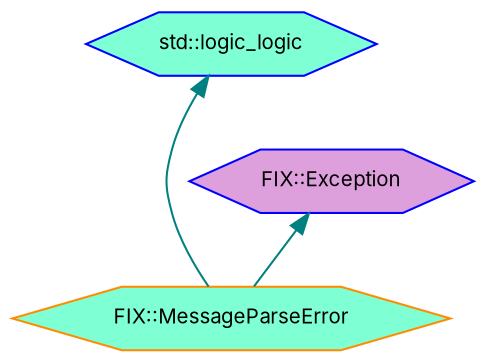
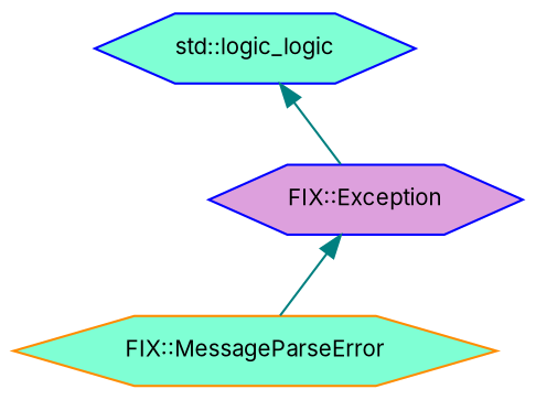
  digraph {
    fontname=Inter
    node [color=blue fillcolor=aquamarine fontname=Inter fontsize=10 shape=hexagon style=filled]
    edge [color=teal dir=back fontname=Inter fontsize=10 labelfontname=Helvetica labelfontsize=10 style=solid]
    n1 [color=darkorange fontcolor=black height=0.2 label="FIX::MessageParseError" width=0.4]
    n2 [fillcolor=plum height=0.2 label="FIX::Exception" width=0.4]
    n3 [height=0.2 label="std::logic_logic" width=0.4]
    n2 -> n1
-   n3 -> n1
+   n3 -> n2
  }
